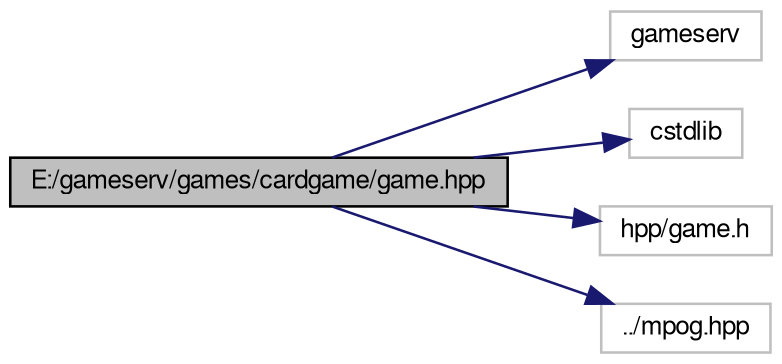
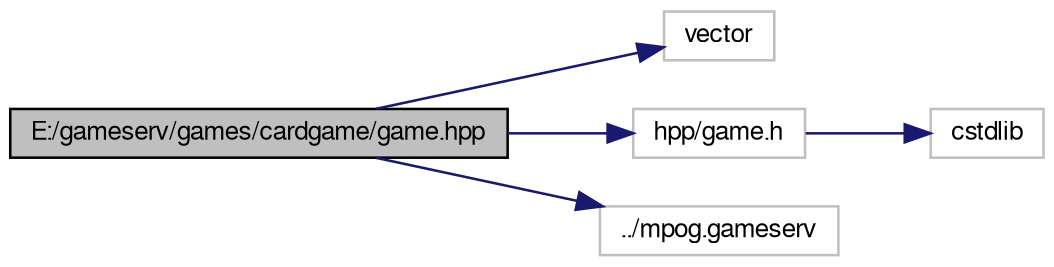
  digraph {
    rankdir=LR
    node [color=grey75 fontname=FreeSans fontsize=10 shape=record]
    edge [color=midnightblue fontname=FreeSans fontsize=10 labelfontname=FreeSans labelfontsize=10 style=solid]
    n1 [color=black fillcolor=grey75 fontcolor=black height=0.2 label="E:/gameserv/games/cardgame/game.hpp" style=filled width=0.4]
-   n2 [height=0.2 label=gameserv width=0.4]
+   n2 [height=0.2 label=vector width=0.4]
    n3 [height=0.2 label=cstdlib width=0.4]
    n4 [height=0.2 label="hpp/game.h" width=0.4]
-   n5 [height=0.2 label="../mpog.hpp" width=0.4]
+   n5 [height=0.2 label="../mpog.gameserv" width=0.4]
    n1 -> n2
-   n1 -> n3
+   n4 -> n3
    n1 -> n4
    n1 -> n5
  }
